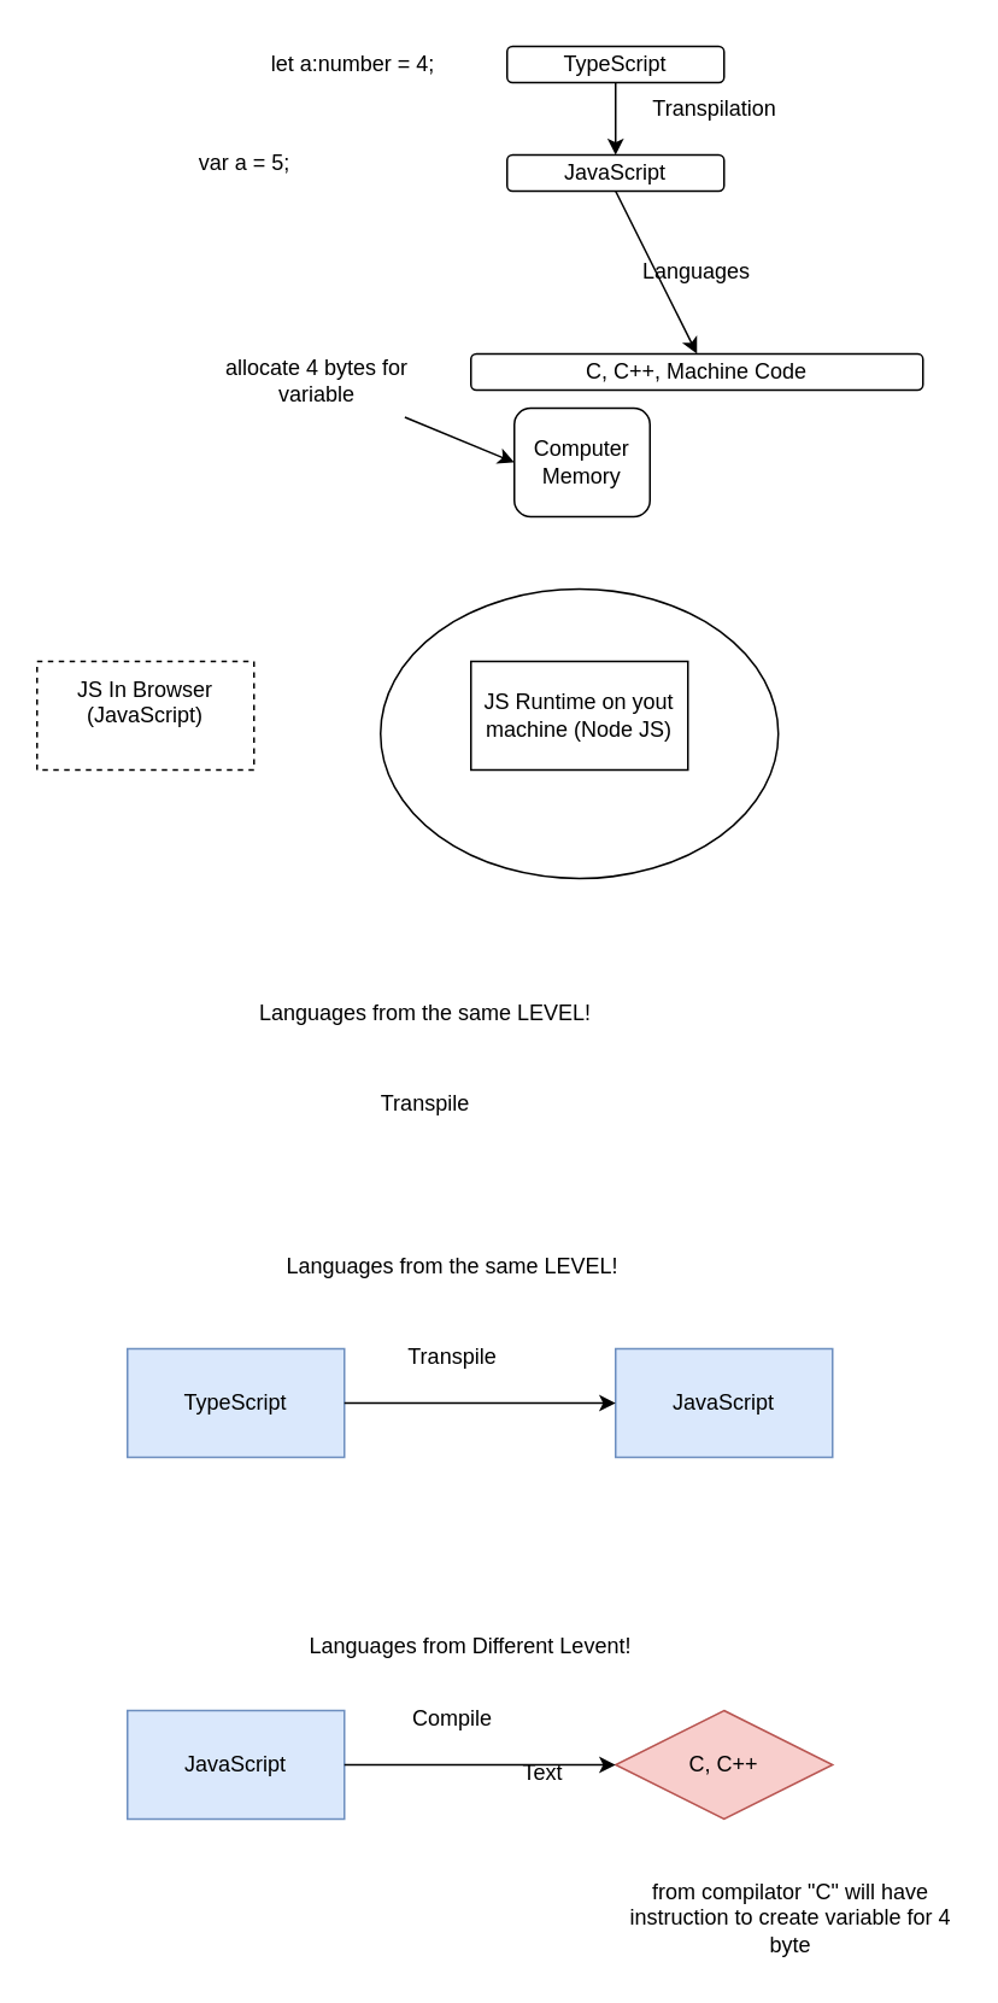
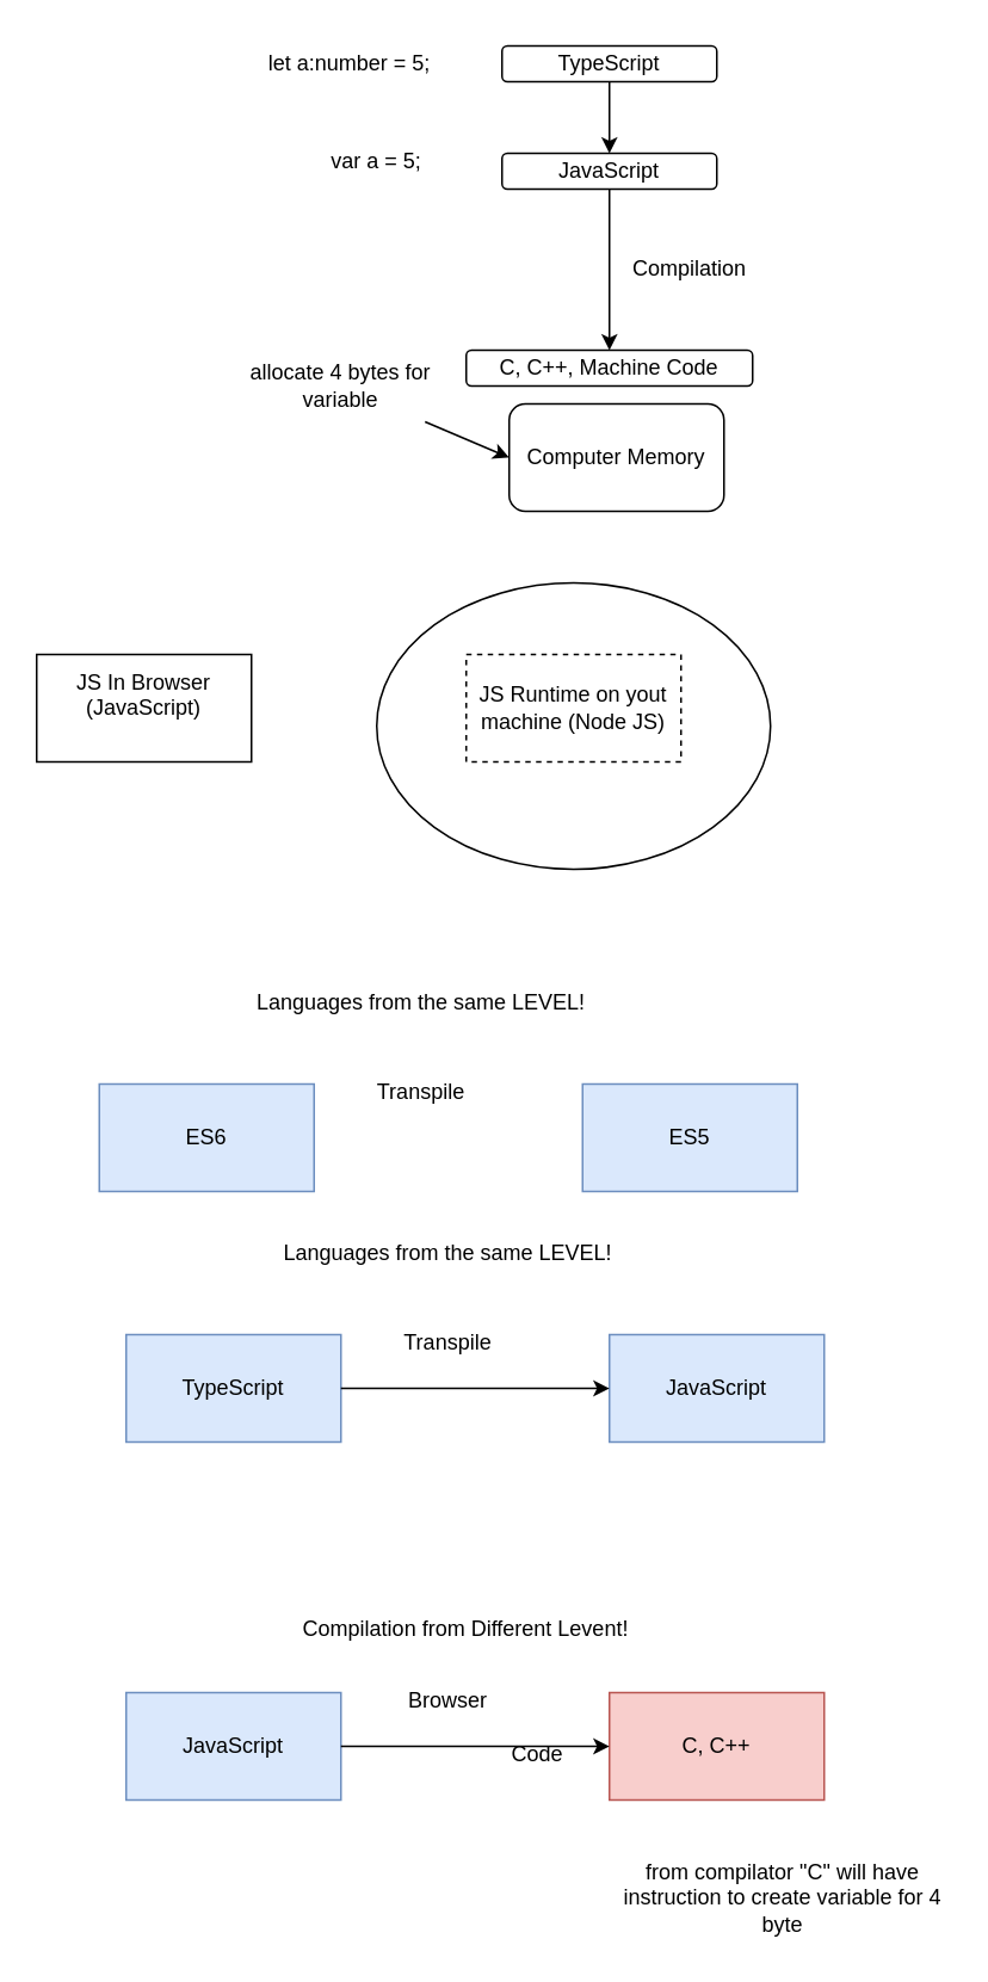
  <mxCell id="0" />
  <mxCell id="1" parent="0" />
- <mxCell id="2" value="JS In Browser&lt;div&gt;(JavaScript)&lt;/div&gt;&lt;div&gt;&lt;br&gt;&lt;/div&gt;" style="rounded=0;whiteSpace=wrap;html=1;dashed=1;" vertex="1" parent="1"><mxGeometry x="20" y="365" width="120" height="60" as="geometry" /></mxCell>
- <mxCell id="3" value="&lt;div&gt;JS Runtime on yout machine (Node JS)&lt;/div&gt;" style="rounded=0;whiteSpace=wrap;html=1;" vertex="1" parent="1"><mxGeometry x="260" y="365" width="120" height="60" as="geometry" /></mxCell>
+ <mxCell id="2" value="JS In Browser&lt;div&gt;(JavaScript)&lt;/div&gt;&lt;div&gt;&lt;br&gt;&lt;/div&gt;" style="rounded=0;whiteSpace=wrap;html=1;" vertex="1" parent="1"><mxGeometry x="20" y="365" width="120" height="60" as="geometry" /></mxCell>
+ <mxCell id="3" value="&lt;div&gt;JS Runtime on yout machine (Node JS)&lt;/div&gt;" style="rounded=0;whiteSpace=wrap;html=1;dashed=1;" vertex="1" parent="1"><mxGeometry x="260" y="365" width="120" height="60" as="geometry" /></mxCell>
  <mxCell id="4" value="" style="ellipse;whiteSpace=wrap;html=1;fillColor=none;" vertex="1" parent="1"><mxGeometry x="210" y="325" width="220" height="160" as="geometry" /></mxCell>
  <mxCell id="5" value="TypeScript" style="rounded=0;whiteSpace=wrap;html=1;fillColor=#dae8fc;strokeColor=#6c8ebf;" vertex="1" parent="1"><mxGeometry x="70" y="745" width="120" height="60" as="geometry" /></mxCell>
  <mxCell id="6" value="JavaScript" style="rounded=0;whiteSpace=wrap;html=1;fillColor=#dae8fc;strokeColor=#6c8ebf;" vertex="1" parent="1"><mxGeometry x="340" y="745" width="120" height="60" as="geometry" /></mxCell>
  <mxCell id="7" value="" style="endArrow=classic;html=1;rounded=0;exitX=1;exitY=0.5;exitDx=0;exitDy=0;entryX=0;entryY=0.5;entryDx=0;entryDy=0;" edge="1" parent="1" source="5" target="6"><mxGeometry width="50" height="50" relative="1" as="geometry"><mxPoint x="330" y="845" as="sourcePoint" /><mxPoint x="380" y="795" as="targetPoint" /></mxGeometry></mxCell>
  <mxCell id="8" value="Transpile" style="text;html=1;align=center;verticalAlign=middle;whiteSpace=wrap;rounded=0;" vertex="1" parent="1"><mxGeometry x="220" y="735" width="60" height="30" as="geometry" /></mxCell>
  <mxCell id="9" value="Languages from the same LEVEL!" style="text;html=1;align=center;verticalAlign=middle;whiteSpace=wrap;rounded=0;" vertex="1" parent="1"><mxGeometry x="110" y="685" width="280" height="30" as="geometry" /></mxCell>
  <mxCell id="10" value="JavaScript" style="rounded=0;whiteSpace=wrap;html=1;fillColor=#dae8fc;strokeColor=#6c8ebf;" vertex="1" parent="1"><mxGeometry x="70" y="945" width="120" height="60" as="geometry" /></mxCell>
- <mxCell id="11" value="C, C++" style="rhombus;whiteSpace=wrap;html=1;fillColor=#f8cecc;strokeColor=#b85450;" vertex="1" parent="1"><mxGeometry x="340" y="945" width="120" height="60" as="geometry" /></mxCell>
+ <mxCell id="11" value="C, C++" style="rounded=0;whiteSpace=wrap;html=1;fillColor=#f8cecc;strokeColor=#b85450;" vertex="1" parent="1"><mxGeometry x="340" y="945" width="120" height="60" as="geometry" /></mxCell>
  <mxCell id="12" value="" style="endArrow=classic;html=1;rounded=0;exitX=1;exitY=0.5;exitDx=0;exitDy=0;entryX=0;entryY=0.5;entryDx=0;entryDy=0;" edge="1" parent="1" source="10" target="11"><mxGeometry width="50" height="50" relative="1" as="geometry"><mxPoint x="330" y="1045" as="sourcePoint" /><mxPoint x="380" y="995" as="targetPoint" /></mxGeometry></mxCell>
- <mxCell id="13" value="Compile" style="text;html=1;align=center;verticalAlign=middle;whiteSpace=wrap;rounded=0;" vertex="1" parent="1"><mxGeometry x="220" y="935" width="60" height="30" as="geometry" /></mxCell>
- <mxCell id="14" value="Languages from Different Levent!" style="text;html=1;align=center;verticalAlign=middle;whiteSpace=wrap;rounded=0;" vertex="1" parent="1"><mxGeometry x="120" y="895" width="280" height="30" as="geometry" /></mxCell>
+ <mxCell id="13" value="Browser" style="text;html=1;align=center;verticalAlign=middle;whiteSpace=wrap;rounded=0;" vertex="1" parent="1"><mxGeometry x="220" y="935" width="60" height="30" as="geometry" /></mxCell>
+ <mxCell id="14" value="Compilation from Different Levent!" style="text;html=1;align=center;verticalAlign=middle;whiteSpace=wrap;rounded=0;" vertex="1" parent="1"><mxGeometry x="120" y="895" width="280" height="30" as="geometry" /></mxCell>
+ <mxCell id="15" value="ES6" style="rounded=0;whiteSpace=wrap;html=1;fillColor=#dae8fc;strokeColor=#6c8ebf;" vertex="1" parent="1"><mxGeometry x="55" y="605" width="120" height="60" as="geometry" /></mxCell>
+ <mxCell id="16" value="ES5" style="rounded=0;whiteSpace=wrap;html=1;fillColor=#dae8fc;strokeColor=#6c8ebf;" vertex="1" parent="1"><mxGeometry x="325" y="605" width="120" height="60" as="geometry" /></mxCell>
  <mxCell id="17" value="Transpile" style="text;html=1;align=center;verticalAlign=middle;whiteSpace=wrap;rounded=0;" vertex="1" parent="1"><mxGeometry x="205" y="595" width="60" height="30" as="geometry" /></mxCell>
  <mxCell id="18" value="Languages from the same LEVEL!" style="text;html=1;align=center;verticalAlign=middle;whiteSpace=wrap;rounded=0;" vertex="1" parent="1"><mxGeometry x="95" y="545" width="280" height="30" as="geometry" /></mxCell>
- <mxCell id="19" value="Text" style="text;html=1;align=center;verticalAlign=middle;whiteSpace=wrap;rounded=0;" vertex="1" parent="1"><mxGeometry x="270" y="965" width="60" height="30" as="geometry" /></mxCell>
+ <mxCell id="19" value="Code" style="text;html=1;align=center;verticalAlign=middle;whiteSpace=wrap;rounded=0;" vertex="1" parent="1"><mxGeometry x="270" y="965" width="60" height="30" as="geometry" /></mxCell>
  <mxCell id="20" value="from compilator &quot;C&quot; will have instruction to create variable for 4 byte" style="text;html=1;align=center;verticalAlign=middle;whiteSpace=wrap;rounded=0;" vertex="1" parent="1"><mxGeometry x="344" y="1035" width="186" height="50" as="geometry" /></mxCell>
- <mxCell id="21" value="Computer Memory" style="rounded=1;whiteSpace=wrap;html=1;" vertex="1" parent="1"><mxGeometry x="284" y="225" width="75" height="60" as="geometry" /></mxCell>
- <mxCell id="22" value="C, C++, Machine Code" style="rounded=1;whiteSpace=wrap;html=1;" vertex="1" parent="1"><mxGeometry x="260" y="195" width="250" height="20" as="geometry" /></mxCell>
+ <mxCell id="21" value="Computer Memory" style="rounded=1;whiteSpace=wrap;html=1;" vertex="1" parent="1"><mxGeometry x="284" y="225" width="120" height="60" as="geometry" /></mxCell>
+ <mxCell id="22" value="C, C++, Machine Code" style="rounded=1;whiteSpace=wrap;html=1;" vertex="1" parent="1"><mxGeometry x="260" y="195" width="160" height="20" as="geometry" /></mxCell>
  <mxCell id="23" value="JavaScript" style="rounded=1;whiteSpace=wrap;html=1;" vertex="1" parent="1"><mxGeometry x="280" y="85" width="120" height="20" as="geometry" /></mxCell>
  <mxCell id="24" value="TypeScript" style="rounded=1;whiteSpace=wrap;html=1;" vertex="1" parent="1"><mxGeometry x="280" y="25" width="120" height="20" as="geometry" /></mxCell>
  <mxCell id="25" value="" style="endArrow=classic;html=1;rounded=0;exitX=0.5;exitY=1;exitDx=0;exitDy=0;entryX=0.5;entryY=0;entryDx=0;entryDy=0;" edge="1" parent="1" source="23" target="22"><mxGeometry width="50" height="50" relative="1" as="geometry"><mxPoint x="320" y="205" as="sourcePoint" /><mxPoint x="370" y="155" as="targetPoint" /></mxGeometry></mxCell>
- <mxCell id="26" value="Languages" style="text;html=1;align=center;verticalAlign=middle;whiteSpace=wrap;rounded=0;" vertex="1" parent="1"><mxGeometry x="355" y="135" width="60" height="30" as="geometry" /></mxCell>
+ <mxCell id="26" value="Compilation" style="text;html=1;align=center;verticalAlign=middle;whiteSpace=wrap;rounded=0;" vertex="1" parent="1"><mxGeometry x="355" y="135" width="60" height="30" as="geometry" /></mxCell>
  <mxCell id="27" value="" style="endArrow=classic;html=1;rounded=0;exitX=0.5;exitY=1;exitDx=0;exitDy=0;" edge="1" parent="1"><mxGeometry width="50" height="50" relative="1" as="geometry"><mxPoint x="340" y="45" as="sourcePoint" /><mxPoint x="340" y="85" as="targetPoint" /></mxGeometry></mxCell>
- <mxCell id="28" value="Transpilation" style="text;html=1;align=center;verticalAlign=middle;whiteSpace=wrap;rounded=0;" vertex="1" parent="1"><mxGeometry x="365" y="45" width="60" height="30" as="geometry" /></mxCell>
- <mxCell id="29" value="let a:number = 4;" style="text;html=1;align=center;verticalAlign=middle;whiteSpace=wrap;rounded=0;" vertex="1" parent="1"><mxGeometry x="140" y="20" width="110" height="30" as="geometry" /></mxCell>
- <mxCell id="30" value="var a = 5;" style="text;html=1;align=center;verticalAlign=middle;whiteSpace=wrap;rounded=0;" vertex="1" parent="1"><mxGeometry x="105" y="75" width="60" height="30" as="geometry" /></mxCell>
- <mxCell id="31" value="allocate 4 bytes for variable" style="text;html=1;align=center;verticalAlign=middle;whiteSpace=wrap;rounded=0;" vertex="1" parent="1"><mxGeometry x="115" y="190" width="120" height="40" as="geometry" /></mxCell>
+ <mxCell id="29" value="let a:number = 5;" style="text;html=1;align=center;verticalAlign=middle;whiteSpace=wrap;rounded=0;" vertex="1" parent="1"><mxGeometry x="140" y="20" width="110" height="30" as="geometry" /></mxCell>
+ <mxCell id="30" value="var a = 5;" style="text;html=1;align=center;verticalAlign=middle;whiteSpace=wrap;rounded=0;" vertex="1" parent="1"><mxGeometry x="180" y="75" width="60" height="30" as="geometry" /></mxCell>
+ <mxCell id="31" value="allocate 4 bytes for variable" style="text;html=1;align=center;verticalAlign=middle;whiteSpace=wrap;rounded=0;" vertex="1" parent="1"><mxGeometry x="130" y="195" width="120" height="40" as="geometry" /></mxCell>
  <mxCell id="32" value="" style="endArrow=classic;html=1;rounded=0;entryX=0;entryY=0.5;entryDx=0;entryDy=0;" edge="1" parent="1" source="31" target="21"><mxGeometry width="50" height="50" relative="1" as="geometry"><mxPoint x="170" y="275" as="sourcePoint" /><mxPoint x="220" y="225" as="targetPoint" /></mxGeometry></mxCell>
